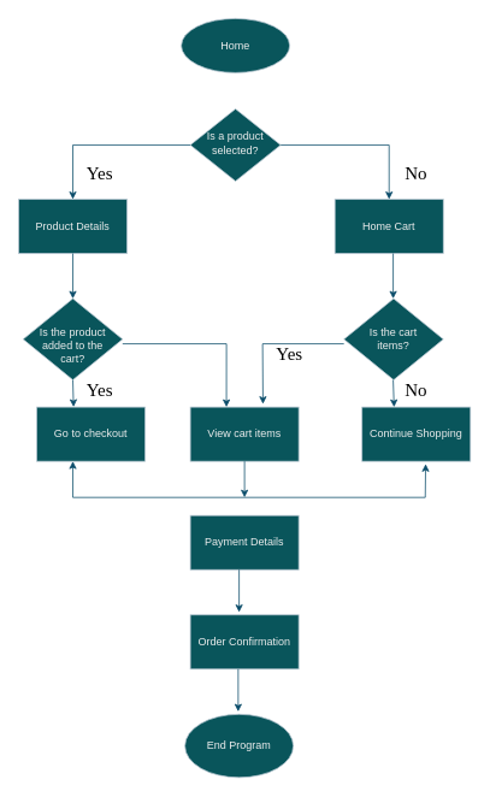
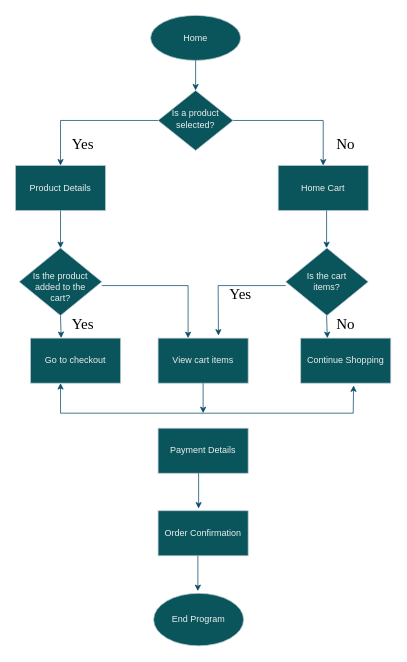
  <mxCell id="0" />
  <mxCell id="1" parent="0" />
  <mxCell id="2" value="Is a product selected?" style="rhombus;whiteSpace=wrap;html=1;shadow=0;fontFamily=Helvetica;fontSize=12;align=center;strokeWidth=1;spacing=6;spacingTop=-4;labelBackgroundColor=none;fillColor=#09555B;strokeColor=#BAC8D3;fontColor=#EEEEEE;" parent="1" vertex="1"><mxGeometry x="210" y="120" width="100" height="80" as="geometry" /></mxCell>
  <mxCell id="3" value="Home" style="ellipse;whiteSpace=wrap;html=1;labelBackgroundColor=none;fillColor=#09555B;strokeColor=#BAC8D3;fontColor=#EEEEEE;" vertex="1" parent="1"><mxGeometry x="200" width="120" height="60" as="geometry" y="20" /></mxCell>
  <mxCell id="4" value="&lt;br&gt;Is the product added to the &lt;br&gt;cart?" style="rhombus;whiteSpace=wrap;html=1;labelBackgroundColor=none;fillColor=#09555B;strokeColor=#BAC8D3;fontColor=#EEEEEE;" vertex="1" parent="1"><mxGeometry x="25" y="330" width="110" height="90" as="geometry" /></mxCell>
  <mxCell id="5" value="Product Details" style="rounded=0;whiteSpace=wrap;html=1;labelBackgroundColor=none;fillColor=#09555B;strokeColor=#BAC8D3;fontColor=#EEEEEE;" vertex="1" parent="1"><mxGeometry x="20" y="220" width="120" height="60" as="geometry" /></mxCell>
  <mxCell id="6" value="Continue Shopping" style="rounded=0;whiteSpace=wrap;html=1;labelBackgroundColor=none;fillColor=#09555B;strokeColor=#BAC8D3;fontColor=#EEEEEE;" vertex="1" parent="1"><mxGeometry x="400" y="450" width="120" height="60" as="geometry" /></mxCell>
  <mxCell id="7" value="Home Cart" style="rounded=0;whiteSpace=wrap;html=1;labelBackgroundColor=none;fillColor=#09555B;strokeColor=#BAC8D3;fontColor=#EEEEEE;" vertex="1" parent="1"><mxGeometry x="370" y="220" width="120" height="60" as="geometry" /></mxCell>
  <mxCell id="8" value="Go to checkout" style="rounded=0;whiteSpace=wrap;html=1;labelBackgroundColor=none;fillColor=#09555B;strokeColor=#BAC8D3;fontColor=#EEEEEE;" vertex="1" parent="1"><mxGeometry x="40" y="450" width="120" height="60" as="geometry" /></mxCell>
  <mxCell id="9" value="View cart items" style="rounded=0;whiteSpace=wrap;html=1;labelBackgroundColor=none;fillColor=#09555B;strokeColor=#BAC8D3;fontColor=#EEEEEE;" vertex="1" parent="1"><mxGeometry x="210" y="450" width="120" height="60" as="geometry" /></mxCell>
  <mxCell id="10" value="Payment Details" style="rounded=0;whiteSpace=wrap;html=1;labelBackgroundColor=none;fillColor=#09555B;strokeColor=#BAC8D3;fontColor=#EEEEEE;" vertex="1" parent="1"><mxGeometry x="210" y="570" width="120" height="60" as="geometry" /></mxCell>
  <mxCell id="11" value="Order Confirmation" style="rounded=0;whiteSpace=wrap;html=1;labelBackgroundColor=none;fillColor=#09555B;strokeColor=#BAC8D3;fontColor=#EEEEEE;" vertex="1" parent="1"><mxGeometry x="210" y="680" width="120" height="60" as="geometry" /></mxCell>
+ <mxCell id="12" value="" style="endArrow=classic;html=1;rounded=0;exitX=0.5;exitY=1;exitDx=0;exitDy=0;entryX=0.5;entryY=0;entryDx=0;entryDy=0;labelBackgroundColor=none;strokeColor=#0B4D6A;fontColor=default;" edge="1" parent="1" source="3" target="2"><mxGeometry width="50" height="50" relative="1" as="geometry"><mxPoint x="240" y="340" as="sourcePoint" /><mxPoint x="290" y="290" as="targetPoint" /></mxGeometry></mxCell>
  <mxCell id="13" value="" style="endArrow=classic;html=1;rounded=0;entryX=0.5;entryY=0;entryDx=0;entryDy=0;labelBackgroundColor=none;strokeColor=#0B4D6A;fontColor=default;" edge="1" parent="1" target="5"><mxGeometry width="50" height="50" relative="1" as="geometry"><mxPoint x="210" y="160" as="sourcePoint" /><mxPoint x="260" y="110" as="targetPoint" /><Array as="points"><mxPoint x="80" y="160" /></Array></mxGeometry></mxCell>
  <mxCell id="14" value="" style="endArrow=classic;html=1;rounded=0;entryX=0.5;entryY=0;entryDx=0;entryDy=0;labelBackgroundColor=none;strokeColor=#0B4D6A;fontColor=default;" edge="1" parent="1" target="7"><mxGeometry width="50" height="50" relative="1" as="geometry"><mxPoint x="310" y="160" as="sourcePoint" /><mxPoint x="360" y="110" as="targetPoint" /><Array as="points"><mxPoint x="430" y="160" /></Array></mxGeometry></mxCell>
  <mxCell id="15" value="Is the cart&lt;br&gt;items?" style="rhombus;whiteSpace=wrap;html=1;labelBackgroundColor=none;fillColor=#09555B;strokeColor=#BAC8D3;fontColor=#EEEEEE;" vertex="1" parent="1"><mxGeometry x="380" y="330" width="110" height="90" as="geometry" /></mxCell>
  <mxCell id="16" value="" style="endArrow=classic;html=1;rounded=0;labelBackgroundColor=none;strokeColor=#0B4D6A;fontColor=default;" edge="1" parent="1" target="4"><mxGeometry width="50" height="50" relative="1" as="geometry"><mxPoint x="80" y="280" as="sourcePoint" /><mxPoint x="130" y="230" as="targetPoint" /></mxGeometry></mxCell>
  <mxCell id="17" value="" style="endArrow=classic;html=1;rounded=0;labelBackgroundColor=none;strokeColor=#0B4D6A;fontColor=default;" edge="1" parent="1"><mxGeometry width="50" height="50" relative="1" as="geometry"><mxPoint x="434.5" y="280" as="sourcePoint" /><mxPoint x="434.5" y="330" as="targetPoint" /></mxGeometry></mxCell>
  <mxCell id="18" value="" style="endArrow=classic;html=1;rounded=0;entryX=0.45;entryY=-0.05;entryDx=0;entryDy=0;entryPerimeter=0;labelBackgroundColor=none;strokeColor=#0B4D6A;fontColor=default;" edge="1" parent="1" target="11"><mxGeometry width="50" height="50" relative="1" as="geometry"><mxPoint x="264" y="630" as="sourcePoint" /><mxPoint x="264" y="670" as="targetPoint" /></mxGeometry></mxCell>
  <mxCell id="19" value="" style="endArrow=classic;startArrow=classic;html=1;rounded=0;entryX=0.587;entryY=1.05;entryDx=0;entryDy=0;entryPerimeter=0;labelBackgroundColor=none;strokeColor=#0B4D6A;fontColor=default;" edge="1" parent="1" target="6"><mxGeometry width="50" height="50" relative="1" as="geometry"><mxPoint x="80" y="510" as="sourcePoint" /><mxPoint x="130" y="460" as="targetPoint" /><Array as="points"><mxPoint x="80" y="550" /><mxPoint x="470" y="550" /></Array></mxGeometry></mxCell>
  <mxCell id="20" value="" style="endArrow=classic;html=1;rounded=0;labelBackgroundColor=none;strokeColor=#0B4D6A;fontColor=default;" edge="1" parent="1"><mxGeometry width="50" height="50" relative="1" as="geometry"><mxPoint x="270" y="510" as="sourcePoint" /><mxPoint x="270" y="550" as="targetPoint" /></mxGeometry></mxCell>
  <mxCell id="21" value="" style="endArrow=classic;html=1;rounded=0;entryX=0.34;entryY=-0.003;entryDx=0;entryDy=0;entryPerimeter=0;labelBackgroundColor=none;strokeColor=#0B4D6A;fontColor=default;" edge="1" parent="1" target="8"><mxGeometry width="50" height="50" relative="1" as="geometry"><mxPoint x="80" y="420" as="sourcePoint" /><mxPoint x="130" y="370" as="targetPoint" /></mxGeometry></mxCell>
  <mxCell id="22" value="" style="endArrow=classic;html=1;rounded=0;entryX=0.34;entryY=-0.003;entryDx=0;entryDy=0;entryPerimeter=0;labelBackgroundColor=none;strokeColor=#0B4D6A;fontColor=default;" edge="1" parent="1"><mxGeometry width="50" height="50" relative="1" as="geometry"><mxPoint x="434.5" y="420" as="sourcePoint" /><mxPoint x="435.5" y="450" as="targetPoint" /></mxGeometry></mxCell>
  <mxCell id="23" value="" style="endArrow=classic;html=1;rounded=0;entryX=0.333;entryY=0;entryDx=0;entryDy=0;entryPerimeter=0;labelBackgroundColor=none;strokeColor=#0B4D6A;fontColor=default;" edge="1" parent="1" target="9"><mxGeometry width="50" height="50" relative="1" as="geometry"><mxPoint x="135" y="380" as="sourcePoint" /><mxPoint x="185" y="330" as="targetPoint" /><Array as="points"><mxPoint x="250" y="380" /></Array></mxGeometry></mxCell>
  <mxCell id="24" value="" style="endArrow=classic;html=1;rounded=0;entryX=0.67;entryY=-0.057;entryDx=0;entryDy=0;entryPerimeter=0;labelBackgroundColor=none;strokeColor=#0B4D6A;fontColor=default;" edge="1" parent="1" target="9"><mxGeometry width="50" height="50" relative="1" as="geometry"><mxPoint x="380" y="380" as="sourcePoint" /><mxPoint x="320" y="420" as="targetPoint" /><Array as="points"><mxPoint x="290" y="380" /></Array></mxGeometry></mxCell>
  <mxCell id="25" value="End Program" style="ellipse;whiteSpace=wrap;html=1;labelBackgroundColor=none;fillColor=#09555B;strokeColor=#BAC8D3;fontColor=#EEEEEE;" vertex="1" parent="1"><mxGeometry x="204" y="790" width="120" height="70" as="geometry" /></mxCell>
  <mxCell id="26" value="" style="endArrow=classic;html=1;rounded=0;entryX=0.45;entryY=-0.05;entryDx=0;entryDy=0;entryPerimeter=0;labelBackgroundColor=none;strokeColor=#0B4D6A;fontColor=default;" edge="1" parent="1"><mxGeometry width="50" height="50" relative="1" as="geometry"><mxPoint x="263" y="740" as="sourcePoint" /><mxPoint x="263" y="787" as="targetPoint" /></mxGeometry></mxCell>
  <mxCell id="27" value="Yes" style="text;strokeColor=none;align=center;fillColor=none;html=1;verticalAlign=middle;whiteSpace=wrap;rounded=0;fontSize=20;fontFamily=Architects Daughter;" vertex="1" parent="1"><mxGeometry x="80" y="180" width="60" height="20" as="geometry" /></mxCell>
  <mxCell id="28" value="No" style="text;strokeColor=none;align=center;fillColor=none;html=1;verticalAlign=middle;whiteSpace=wrap;rounded=0;fontSize=20;fontFamily=Architects Daughter;" vertex="1" parent="1"><mxGeometry x="430" y="180" width="60" height="20" as="geometry" /></mxCell>
  <mxCell id="29" value="No" style="text;strokeColor=none;align=center;fillColor=none;html=1;verticalAlign=middle;whiteSpace=wrap;rounded=0;fontSize=20;fontFamily=Architects Daughter;" vertex="1" parent="1"><mxGeometry x="430" y="420" width="60" height="20" as="geometry" /></mxCell>
  <mxCell id="30" value="Yes" style="text;strokeColor=none;align=center;fillColor=none;html=1;verticalAlign=middle;whiteSpace=wrap;rounded=0;fontSize=20;fontFamily=Architects Daughter;" vertex="1" parent="1"><mxGeometry x="290" y="380" width="60" height="20" as="geometry" /></mxCell>
  <mxCell id="31" value="Yes" style="text;strokeColor=none;align=center;fillColor=none;html=1;verticalAlign=middle;whiteSpace=wrap;rounded=0;fontSize=20;fontFamily=Architects Daughter;" vertex="1" parent="1"><mxGeometry x="80" y="420" width="60" height="20" as="geometry" /></mxCell>
